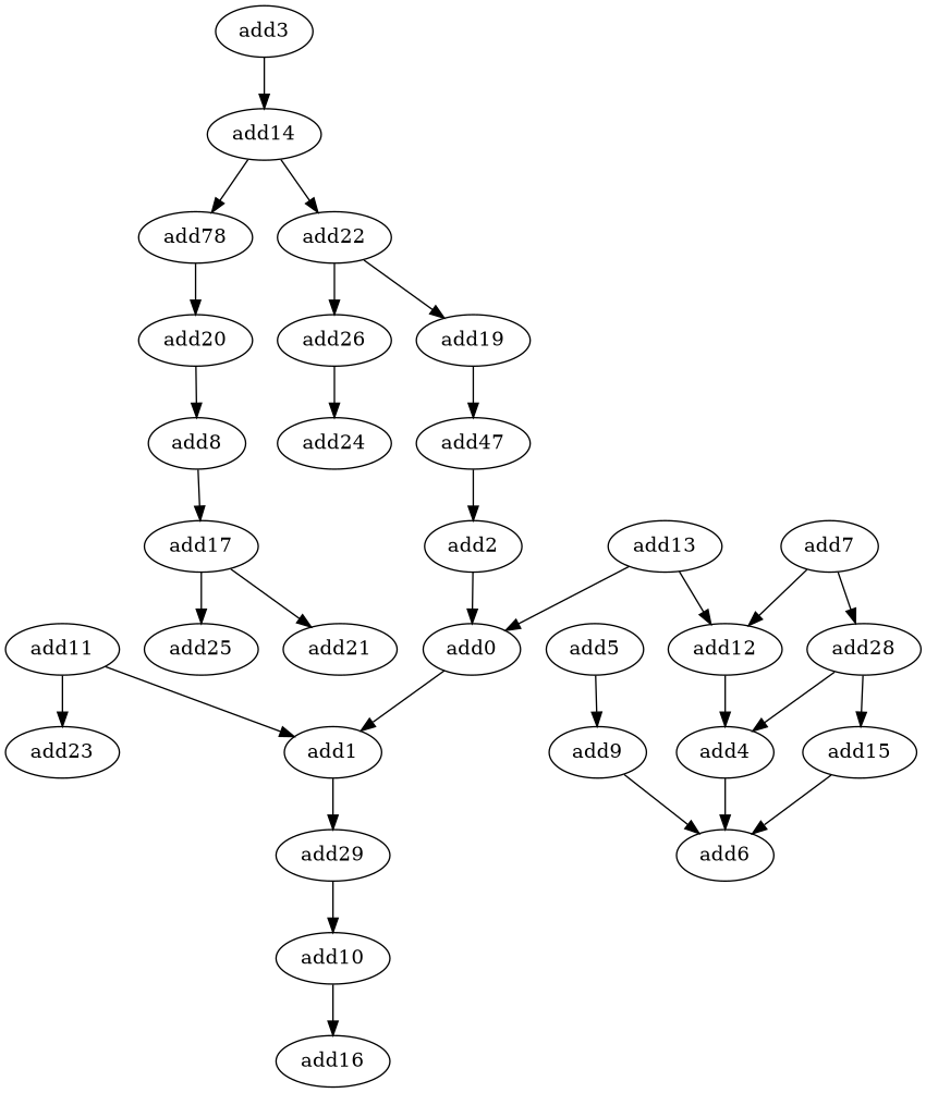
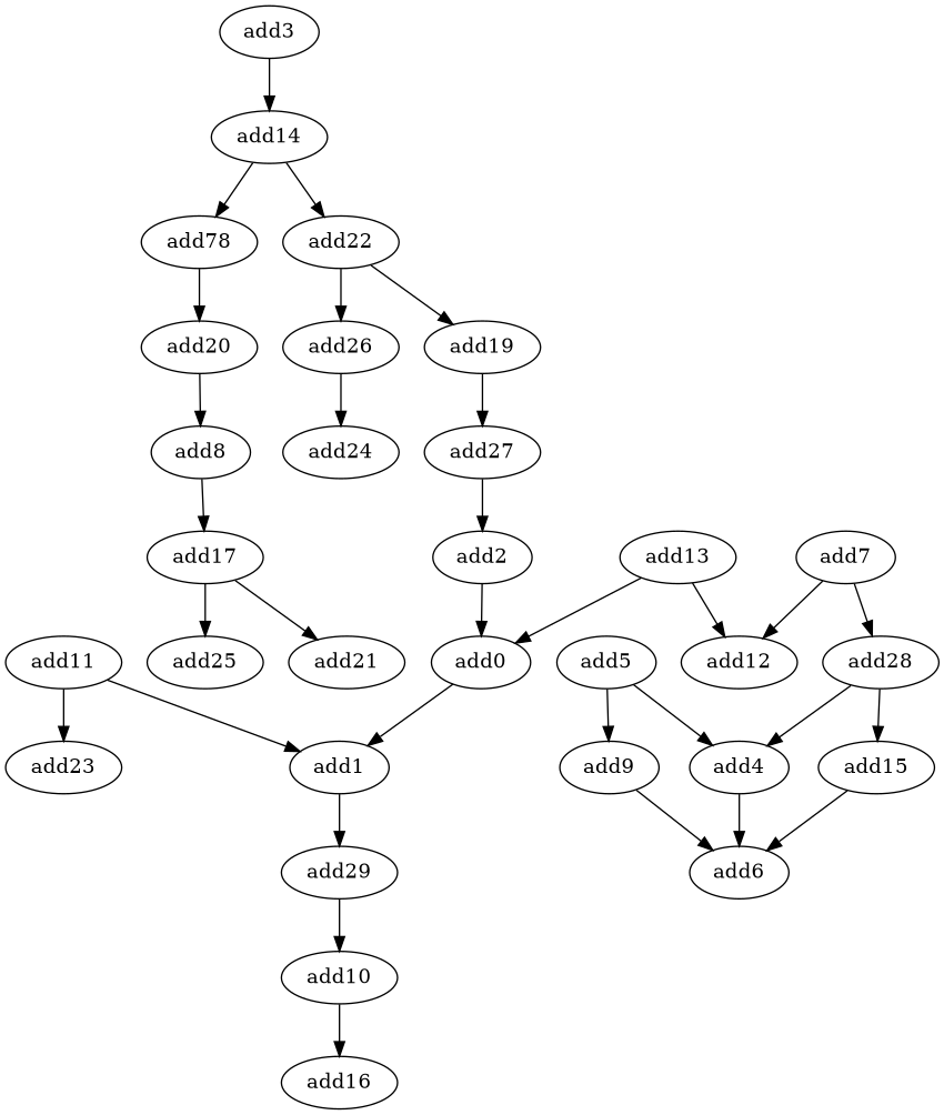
  strict digraph {
    node [opcode=add]
    add10
    add16
    add8
    add17
    add25
    add21
    add22
    add19
    add26
-   add27 [label=add47]
+   add27
    add24
    add7
    add28
    add12
    add4
    add15
    add2
    add6
    add11
    add23
    add1
    add14
    n23 [label=add78]
    add20
    add3
    add29
    add0
    add5
    add9
    add13
    add10 -> add16
    add8 -> add17
    add17 -> add25
    add17 -> add21
    add22 -> add19
    add22 -> add26
    add19 -> add27
    add26 -> add24
    add27 -> add2
    add7 -> add28
    add7 -> add12
    add28 -> add4
    add28 -> add15
    add4 -> add6
    add15 -> add6
    add2 -> add0
    add11 -> add23
    add11 -> add1
    add1 -> add29
    add14 -> add22
    add14 -> n23
    n23 -> add20
    add20 -> add8
    add3 -> add14
    add29 -> add10
    add0 -> add1
-   add12 -> add4
+   add5 -> add4
    add5 -> add9
    add9 -> add6
    add13 -> add12
    add13 -> add0
  }
